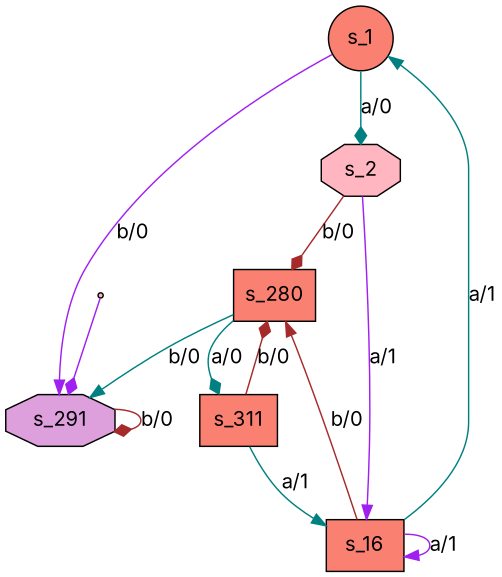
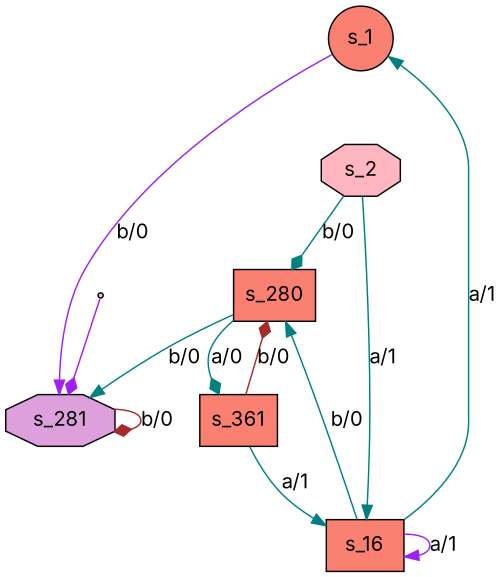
  digraph {
    fontname=Inter
    node [fillcolor=salmon fontname=Inter shape=box style=filled]
    edge [arrowhead=normal color=teal fontname=Inter]
-   s_281 [fillcolor=plum root=true shape=octagon label=s_291]
+   s_281 [fillcolor=plum root=true shape=octagon]
    s_1 [shape=circle]
    s_2 [fillcolor=lightpink shape=octagon]
    s_280
    s_16
-   s_311
+   s_311 [label=s_361]
    qi [fillcolor=lightpink shape=point]
    s_281 -> s_281 [arrowhead=diamond color=brown label="b/0"]
    s_1 -> s_281 [color=purple label="b/0"]
-   s_1 -> s_2 [arrowhead=diamond label="a/0"]
-   s_2 -> s_280 [arrowhead=diamond color=brown label="b/0"]
-   s_2 -> s_16 [color=purple label="a/1"]
+   s_2 -> s_280 [arrowhead=diamond label="b/0"]
+   s_2 -> s_16 [label="a/1"]
    s_280 -> s_281 [label="b/0"]
    s_280 -> s_311 [arrowhead=diamond label="a/0"]
    s_16 -> s_1 [label="a/1"]
-   s_16 -> s_280 [color=brown label="b/0"]
+   s_16 -> s_280 [label="b/0"]
    s_16 -> s_16 [color=purple label="a/1"]
    s_311 -> s_280 [arrowhead=diamond color=brown label="b/0"]
    s_311 -> s_16 [label="a/1"]
    qi -> s_281 [arrowhead=diamond color=purple]
  }
